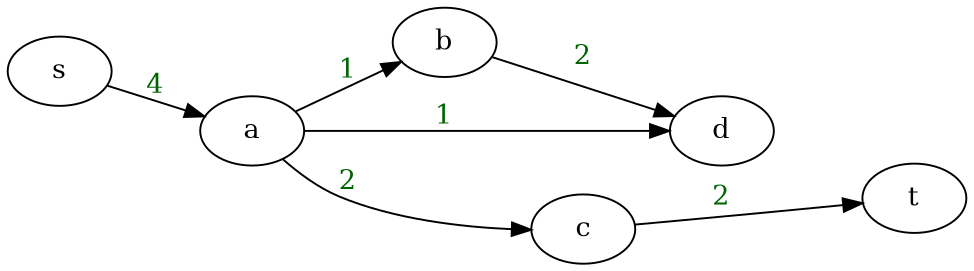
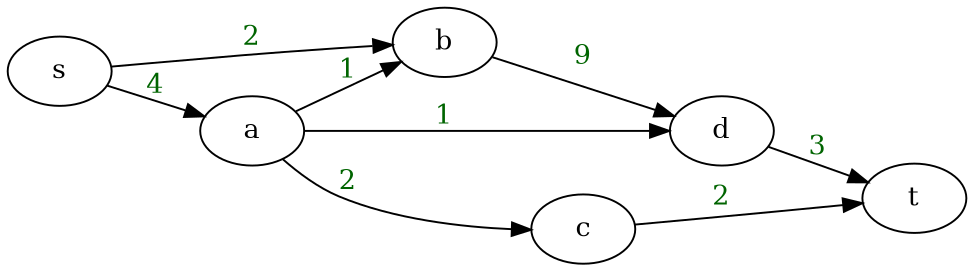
  digraph {
    rankdir=LR
    edge [fontcolor=darkgreen]
    s
    b
    a
    d
    c
    t
+   s -> b [label=2]
    s -> a [label=4]
-   b -> d [label=2]
+   b -> d [label=9]
    a -> b [label=1]
    a -> d [label=1]
    a -> c [label=2]
+   d -> t [label=3]
    c -> t [label=2]
  }
